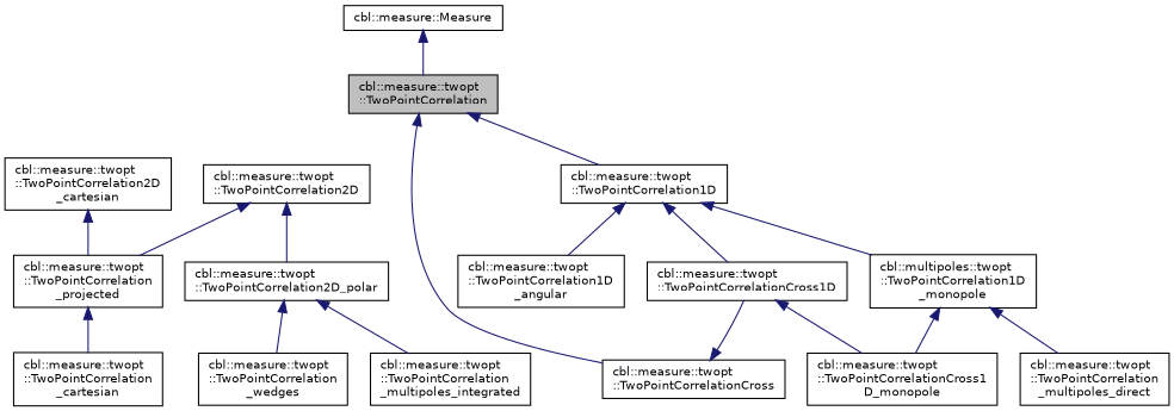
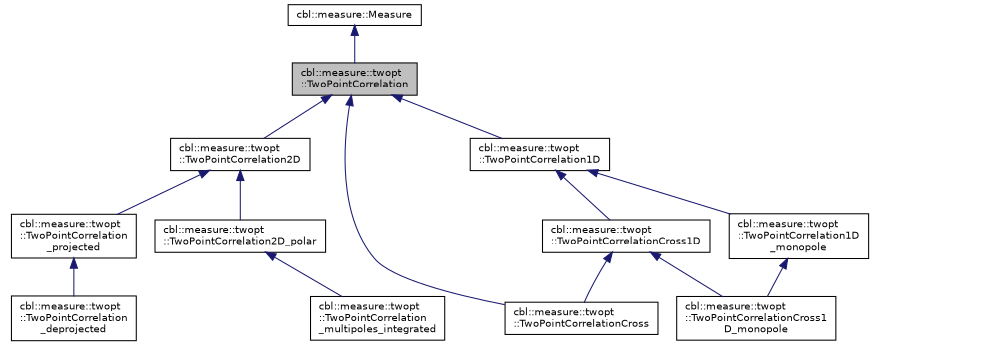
  digraph {
    rankdir=TB
    node [color=black fillcolor=white fontname=Helvetica fontsize=10 shape=record style=filled]
    edge [color=midnightblue dir=back fontname=Helvetica fontsize=10 labelfontname=Helvetica labelfontsize=10 style=solid]
    n1 [fillcolor=grey75 fontcolor=black height=0.2 label="cbl::measure::twopt\l::TwoPointCorrelation" width=0.4]
    n2 [height=0.2 label="cbl::measure::twopt\l::TwoPointCorrelation1D" width=0.4]
    n3 [height=0.2 label="cbl::measure::twopt\l::TwoPointCorrelation2D" width=0.4]
    n4 [height=0.2 label="cbl::measure::twopt\l::TwoPointCorrelationCross" width=0.4]
-   n5 [height=0.2 label="cbl::measure::twopt\l::TwoPointCorrelation1D\l_angular" width=0.4]
-   n6 [height=0.2 label="cbl::multipoles::twopt\l::TwoPointCorrelation1D\l_monopole" width=0.4]
+   n6 [height=0.2 label="cbl::measure::twopt\l::TwoPointCorrelation1D\l_monopole" width=0.4]
    n7 [height=0.2 label="cbl::measure::twopt\l::TwoPointCorrelationCross1D" width=0.4]
    n8 [height=0.2 label="cbl::measure::twopt\l::TwoPointCorrelation2D_polar" width=0.4]
    n9 [height=0.2 label="cbl::measure::twopt\l::TwoPointCorrelation\l_projected" width=0.4]
    n10 [height=0.2 label="cbl::measure::Measure" width=0.4]
-   n11 [height=0.2 label="cbl::measure::twopt\l::TwoPointCorrelation\l_multipoles_direct" width=0.4]
    n12 [height=0.2 label="cbl::measure::twopt\l::TwoPointCorrelationCross1\lD_monopole" width=0.4]
-   n13 [height=0.2 label="cbl::measure::twopt\l::TwoPointCorrelation2D\l_cartesian" width=0.4]
    n14 [height=0.2 label="cbl::measure::twopt\l::TwoPointCorrelation\l_multipoles_integrated" width=0.4]
-   n15 [height=0.2 label="cbl::measure::twopt\l::TwoPointCorrelation\l_wedges" width=0.4]
-   n16 [height=0.2 label="cbl::measure::twopt\l::TwoPointCorrelation\l_cartesian" width=0.4]
+   n16 [height=0.2 label="cbl::measure::twopt\l::TwoPointCorrelation\l_deprojected" width=0.4]
    n1 -> n2
+   n1 -> n3
    n1 -> n4
-   n2 -> n5
    n2 -> n6
    n2 -> n7
    n3 -> n8
    n3 -> n9
-   n4 -> n7
-   n6 -> n11
+   n7 -> n4
    n6 -> n12
    n7 -> n12
    n8 -> n14
-   n8 -> n15
    n9 -> n16
    n10 -> n1
-   n13 -> n9
  }
